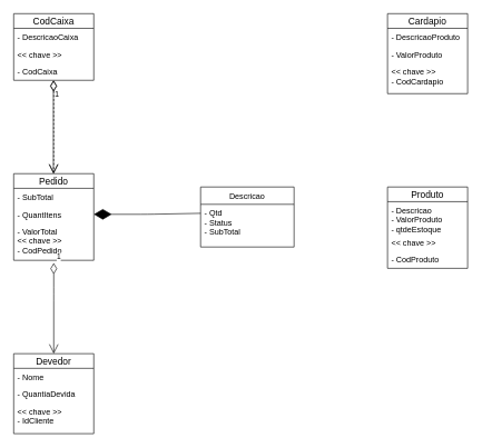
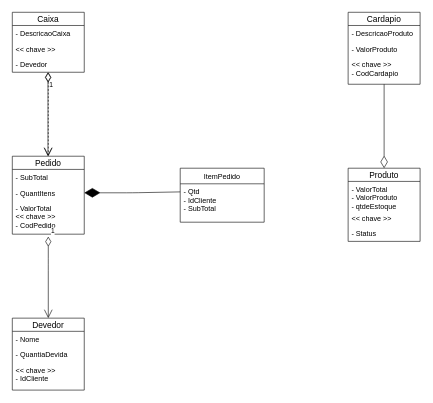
  <mxCell id="0" />
  <mxCell id="1" parent="0" />
  <mxCell id="2" value="1" style="endArrow=open;html=1;endSize=12;startArrow=diamondThin;startSize=14;startFill=0;edgeStyle=orthogonalEdgeStyle;align=left;verticalAlign=bottom;entryX=0.5;entryY=0;entryDx=0;entryDy=0;exitX=0.5;exitY=1;exitDx=0;exitDy=0;exitPerimeter=0;dashed=1;" parent="1" source="7" target="8" edge="1"><mxGeometry x="-0.571" relative="1" as="geometry"><mxPoint x="179.5" y="130" as="sourcePoint" /><mxPoint x="179.5" y="250" as="targetPoint" /><mxPoint as="offset" /></mxGeometry></mxCell>
  <mxCell id="3" value="1" style="endArrow=open;html=1;endSize=12;startArrow=diamondThin;startSize=14;startFill=0;edgeStyle=orthogonalEdgeStyle;align=left;verticalAlign=bottom;entryX=0.5;entryY=0;entryDx=0;entryDy=0;exitX=0.5;exitY=1;exitDx=0;exitDy=0;exitPerimeter=0;" parent="1" edge="1"><mxGeometry x="-0.571" relative="1" as="geometry"><mxPoint x="79.5" y="120" as="sourcePoint" /><mxPoint x="79.5" y="260" as="targetPoint" /><mxPoint as="offset" /></mxGeometry></mxCell>
- <mxCell id="4" value="CodCaixa" style="swimlane;fontStyle=0;childLayout=stackLayout;horizontal=1;startSize=22;horizontalStack=0;resizeParent=1;resizeParentMax=0;resizeLast=0;collapsible=1;marginBottom=0;align=center;fontSize=14;" parent="1" vertex="1"><mxGeometry x="20" y="20" width="120" height="100" as="geometry" /></mxCell>
+ <mxCell id="4" value="Caixa" style="swimlane;fontStyle=0;childLayout=stackLayout;horizontal=1;startSize=22;horizontalStack=0;resizeParent=1;resizeParentMax=0;resizeLast=0;collapsible=1;marginBottom=0;align=center;fontSize=14;" parent="1" vertex="1"><mxGeometry x="20" y="20" width="120" height="100" as="geometry" /></mxCell>
  <mxCell id="5" value="- DescricaoCaixa" style="text;strokeColor=none;fillColor=none;spacingLeft=4;spacingRight=4;overflow=hidden;rotatable=0;points=[[0,0.5],[1,0.5]];portConstraint=eastwest;fontSize=12;" parent="4" vertex="1"><mxGeometry y="22" width="120" height="26" as="geometry" /></mxCell>
  <mxCell id="6" value="&lt;&lt; chave &gt;&gt;" style="text;strokeColor=none;fillColor=none;spacingLeft=4;spacingRight=4;overflow=hidden;rotatable=0;points=[[0,0.5],[1,0.5]];portConstraint=eastwest;fontSize=12;" parent="4" vertex="1"><mxGeometry y="48" width="120" height="26" as="geometry" /></mxCell>
- <mxCell id="7" value="- CodCaixa" style="text;strokeColor=none;fillColor=none;spacingLeft=4;spacingRight=4;overflow=hidden;rotatable=0;points=[[0,0.5],[1,0.5]];portConstraint=eastwest;fontSize=12;" parent="4" vertex="1"><mxGeometry y="74" width="120" height="26" as="geometry" /></mxCell>
+ <mxCell id="7" value="- Devedor" style="text;strokeColor=none;fillColor=none;spacingLeft=4;spacingRight=4;overflow=hidden;rotatable=0;points=[[0,0.5],[1,0.5]];portConstraint=eastwest;fontSize=12;" parent="4" vertex="1"><mxGeometry y="74" width="120" height="26" as="geometry" /></mxCell>
  <mxCell id="8" value="Pedido" style="swimlane;fontStyle=0;childLayout=stackLayout;horizontal=1;startSize=22;horizontalStack=0;resizeParent=1;resizeParentMax=0;resizeLast=0;collapsible=1;marginBottom=0;align=center;fontSize=14;" parent="1" vertex="1"><mxGeometry x="20" y="260" width="120" height="130" as="geometry" /></mxCell>
  <mxCell id="9" value="- SubTotal" style="text;strokeColor=none;fillColor=none;spacingLeft=4;spacingRight=4;overflow=hidden;rotatable=0;points=[[0,0.5],[1,0.5]];portConstraint=eastwest;fontSize=12;" parent="8" vertex="1"><mxGeometry y="22" width="120" height="26" as="geometry" /></mxCell>
  <mxCell id="10" value="- QuantItens" style="text;strokeColor=none;fillColor=none;spacingLeft=4;spacingRight=4;overflow=hidden;rotatable=0;points=[[0,0.5],[1,0.5]];portConstraint=eastwest;fontSize=12;" parent="8" vertex="1"><mxGeometry y="48" width="120" height="26" as="geometry" /></mxCell>
  <mxCell id="11" value="- ValorTotal&#10;&lt;&lt; chave &gt;&gt;&#10;- CodPedido" style="text;strokeColor=none;fillColor=none;spacingLeft=4;spacingRight=4;overflow=hidden;rotatable=0;points=[[0,0.5],[1,0.5]];portConstraint=eastwest;fontSize=12;" parent="8" vertex="1"><mxGeometry y="74" width="120" height="56" as="geometry" /></mxCell>
+ <mxCell id="12" style="edgeStyle=orthogonalEdgeStyle;rounded=0;orthogonalLoop=1;jettySize=auto;html=1;entryX=0.5;entryY=0;entryDx=0;entryDy=0;endArrow=diamondThin;endFill=0;endSize=18;" parent="1" source="13" target="20" edge="1"><mxGeometry relative="1" as="geometry" /></mxCell>
  <mxCell id="13" value="Cardapio" style="swimlane;fontStyle=0;childLayout=stackLayout;horizontal=1;startSize=22;horizontalStack=0;resizeParent=1;resizeParentMax=0;resizeLast=0;collapsible=1;marginBottom=0;align=center;fontSize=14;" parent="1" vertex="1"><mxGeometry x="580" y="20" width="120" height="120" as="geometry" /></mxCell>
  <mxCell id="14" value="- DescricaoProduto" style="text;strokeColor=none;fillColor=none;spacingLeft=4;spacingRight=4;overflow=hidden;rotatable=0;points=[[0,0.5],[1,0.5]];portConstraint=eastwest;fontSize=12;" parent="13" vertex="1"><mxGeometry y="22" width="120" height="26" as="geometry" /></mxCell>
  <mxCell id="15" value="- ValorProduto" style="text;strokeColor=none;fillColor=none;spacingLeft=4;spacingRight=4;overflow=hidden;rotatable=0;points=[[0,0.5],[1,0.5]];portConstraint=eastwest;fontSize=12;" parent="13" vertex="1"><mxGeometry y="48" width="120" height="26" as="geometry" /></mxCell>
  <mxCell id="16" value="&lt;&lt; chave &gt;&gt;&#10;- CodCardapio" style="text;strokeColor=none;fillColor=none;spacingLeft=4;spacingRight=4;overflow=hidden;rotatable=0;points=[[0,0.5],[1,0.5]];portConstraint=eastwest;fontSize=12;" parent="13" vertex="1"><mxGeometry y="74" width="120" height="46" as="geometry" /></mxCell>
  <mxCell id="17" value="" style="endArrow=diamondThin;endFill=1;endSize=24;html=1;entryX=1;entryY=0.5;entryDx=0;entryDy=0;" edge="1" parent="1" target="10"><mxGeometry width="160" relative="1" as="geometry"><mxPoint x="300" y="319.5" as="sourcePoint" /><mxPoint x="180" y="319.5" as="targetPoint" /><Array as="points"><mxPoint x="220" y="321" /></Array></mxGeometry></mxCell>
- <mxCell id="18" value="Descricao" style="swimlane;fontStyle=0;childLayout=stackLayout;horizontal=1;startSize=26;fillColor=none;horizontalStack=0;resizeParent=1;resizeParentMax=0;resizeLast=0;collapsible=1;marginBottom=0;" parent="1" vertex="1"><mxGeometry x="300" y="280" width="140" height="90" as="geometry" /></mxCell>
- <mxCell id="19" value="- Qtd&#10;- Status&#10;- SubTotal" style="text;strokeColor=none;fillColor=none;align=left;verticalAlign=top;spacingLeft=4;spacingRight=4;overflow=hidden;rotatable=0;points=[[0,0.5],[1,0.5]];portConstraint=eastwest;" parent="18" vertex="1"><mxGeometry y="26" width="140" height="64" as="geometry" /></mxCell>
+ <mxCell id="18" value="ItemPedido" style="swimlane;fontStyle=0;childLayout=stackLayout;horizontal=1;startSize=26;fillColor=none;horizontalStack=0;resizeParent=1;resizeParentMax=0;resizeLast=0;collapsible=1;marginBottom=0;" parent="1" vertex="1"><mxGeometry x="300" y="280" width="140" height="90" as="geometry" /></mxCell>
+ <mxCell id="19" value="- Qtd&#10;- IdCliente&#10;- SubTotal" style="text;strokeColor=none;fillColor=none;align=left;verticalAlign=top;spacingLeft=4;spacingRight=4;overflow=hidden;rotatable=0;points=[[0,0.5],[1,0.5]];portConstraint=eastwest;" parent="18" vertex="1"><mxGeometry y="26" width="140" height="64" as="geometry" /></mxCell>
  <mxCell id="20" value="Produto" style="swimlane;fontStyle=0;childLayout=stackLayout;horizontal=1;startSize=22;horizontalStack=0;resizeParent=1;resizeParentMax=0;resizeLast=0;collapsible=1;marginBottom=0;align=center;fontSize=14;" parent="1" vertex="1"><mxGeometry x="580" y="280" width="120" height="122" as="geometry" /></mxCell>
- <mxCell id="21" value="- Descricao&#10;- ValorProduto&#10;- qtdeEstoque" style="text;strokeColor=none;fillColor=none;spacingLeft=4;spacingRight=4;overflow=hidden;rotatable=0;points=[[0,0.5],[1,0.5]];portConstraint=eastwest;fontSize=12;" parent="20" vertex="1"><mxGeometry y="22" width="120" height="48" as="geometry" /></mxCell>
+ <mxCell id="21" value="- ValorTotal&#10;- ValorProduto&#10;- qtdeEstoque" style="text;strokeColor=none;fillColor=none;spacingLeft=4;spacingRight=4;overflow=hidden;rotatable=0;points=[[0,0.5],[1,0.5]];portConstraint=eastwest;fontSize=12;" parent="20" vertex="1"><mxGeometry y="22" width="120" height="48" as="geometry" /></mxCell>
  <mxCell id="22" value="&lt;&lt; chave &gt;&gt;" style="text;strokeColor=none;fillColor=none;spacingLeft=4;spacingRight=4;overflow=hidden;rotatable=0;points=[[0,0.5],[1,0.5]];portConstraint=eastwest;fontSize=12;" parent="20" vertex="1"><mxGeometry y="70" width="120" height="26" as="geometry" /></mxCell>
- <mxCell id="23" value="- CodProduto" style="text;strokeColor=none;fillColor=none;spacingLeft=4;spacingRight=4;overflow=hidden;rotatable=0;points=[[0,0.5],[1,0.5]];portConstraint=eastwest;fontSize=12;" parent="20" vertex="1"><mxGeometry y="96" width="120" height="26" as="geometry" /></mxCell>
+ <mxCell id="23" value="- Status" style="text;strokeColor=none;fillColor=none;spacingLeft=4;spacingRight=4;overflow=hidden;rotatable=0;points=[[0,0.5],[1,0.5]];portConstraint=eastwest;fontSize=12;" parent="20" vertex="1"><mxGeometry y="96" width="120" height="26" as="geometry" /></mxCell>
  <mxCell id="24" value="1" style="endArrow=open;html=1;endSize=12;startArrow=diamondThin;startSize=14;startFill=0;edgeStyle=orthogonalEdgeStyle;align=left;verticalAlign=bottom;entryX=0.5;entryY=0;entryDx=0;entryDy=0;exitX=0.5;exitY=1.071;exitDx=0;exitDy=0;exitPerimeter=0;" edge="1" parent="1" source="11" target="25"><mxGeometry x="-1" y="3" relative="1" as="geometry"><mxPoint x="67" y="400" as="sourcePoint" /><mxPoint x="67" y="530" as="targetPoint" /><Array as="points"><mxPoint x="80" y="440" /><mxPoint x="80" y="440" /></Array></mxGeometry></mxCell>
  <mxCell id="25" value="Devedor" style="swimlane;fontStyle=0;childLayout=stackLayout;horizontal=1;startSize=22;horizontalStack=0;resizeParent=1;resizeParentMax=0;resizeLast=0;collapsible=1;marginBottom=0;align=center;fontSize=14;" parent="1" vertex="1"><mxGeometry x="20" y="530" width="120" height="120" as="geometry" /></mxCell>
  <mxCell id="26" value="- Nome" style="text;strokeColor=none;fillColor=none;spacingLeft=4;spacingRight=4;overflow=hidden;rotatable=0;points=[[0,0.5],[1,0.5]];portConstraint=eastwest;fontSize=12;" parent="25" vertex="1"><mxGeometry y="22" width="120" height="26" as="geometry" /></mxCell>
  <mxCell id="27" value="- QuantiaDevida" style="text;strokeColor=none;fillColor=none;spacingLeft=4;spacingRight=4;overflow=hidden;rotatable=0;points=[[0,0.5],[1,0.5]];portConstraint=eastwest;fontSize=12;" parent="25" vertex="1"><mxGeometry y="48" width="120" height="26" as="geometry" /></mxCell>
  <mxCell id="28" value="&lt;&lt; chave &gt;&gt;&#10;- IdCliente" style="text;strokeColor=none;fillColor=none;spacingLeft=4;spacingRight=4;overflow=hidden;rotatable=0;points=[[0,0.5],[1,0.5]];portConstraint=eastwest;fontSize=12;" parent="25" vertex="1"><mxGeometry y="74" width="120" height="46" as="geometry" /></mxCell>
